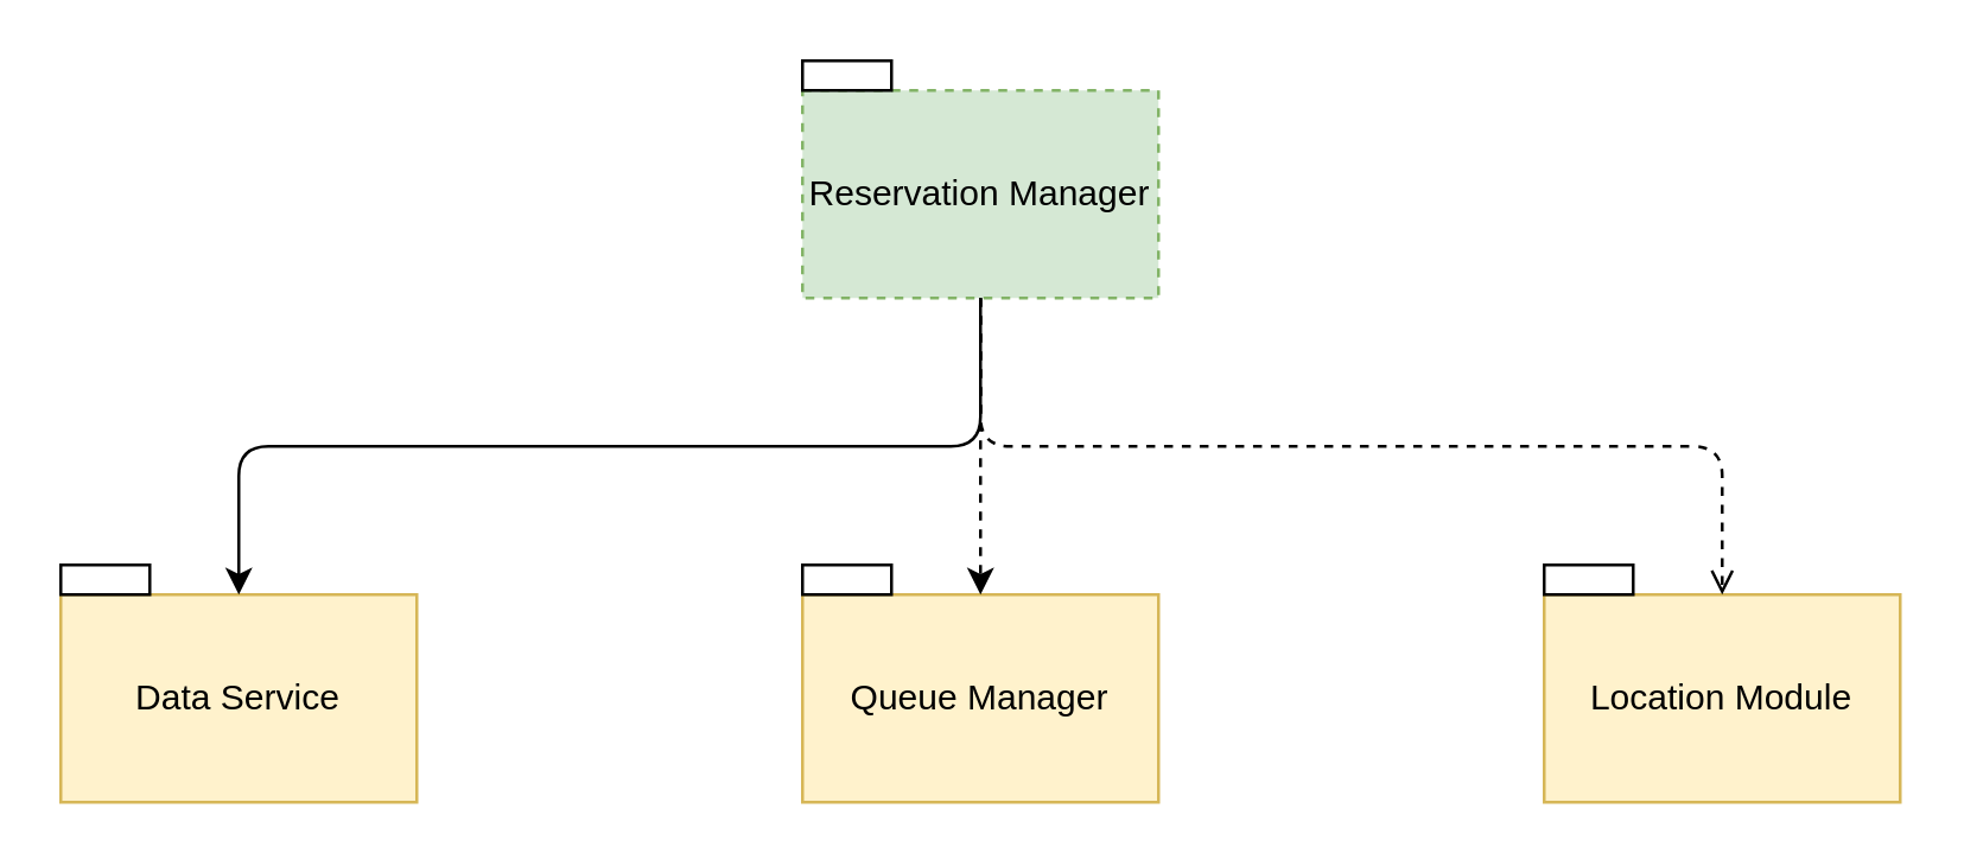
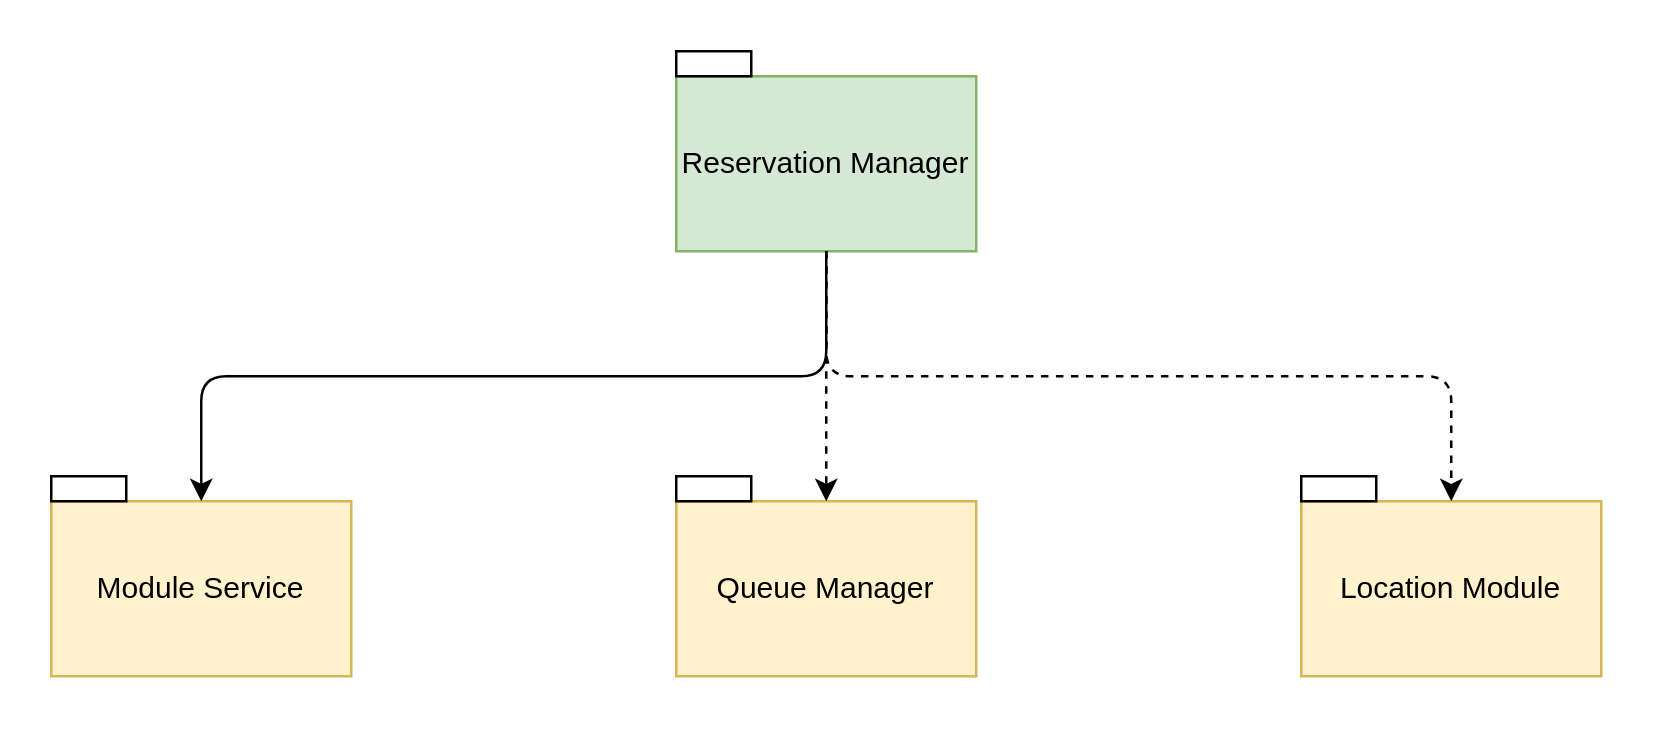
  <mxCell id="0" />
  <mxCell id="1" parent="0" />
  <mxCell id="2" value="" style="group" parent="1" vertex="1" connectable="0"><mxGeometry x="20" y="190" width="120" height="80" as="geometry" /></mxCell>
- <mxCell id="3" value="Data Service" style="rounded=0;whiteSpace=wrap;html=1;fillColor=#fff2cc;strokeColor=#d6b656;" parent="2" vertex="1"><mxGeometry y="10" width="120" height="70" as="geometry" /></mxCell>
+ <mxCell id="3" value="Module Service" style="rounded=0;whiteSpace=wrap;html=1;fillColor=#fff2cc;strokeColor=#d6b656;" parent="2" vertex="1"><mxGeometry y="10" width="120" height="70" as="geometry" /></mxCell>
  <mxCell id="4" value="" style="rounded=0;whiteSpace=wrap;html=1;" parent="2" vertex="1"><mxGeometry width="30" height="10" as="geometry" /></mxCell>
  <mxCell id="5" value="" style="group" parent="1" vertex="1" connectable="0"><mxGeometry x="270" y="20" width="120" height="80" as="geometry" /></mxCell>
- <mxCell id="6" value="Reservation Manager" style="rounded=0;whiteSpace=wrap;html=1;fillColor=#d5e8d4;strokeColor=#82b366;dashed=1;" parent="5" vertex="1"><mxGeometry y="10" width="120" height="70" as="geometry" /></mxCell>
+ <mxCell id="6" value="Reservation Manager" style="rounded=0;whiteSpace=wrap;html=1;fillColor=#d5e8d4;strokeColor=#82b366;" parent="5" vertex="1"><mxGeometry y="10" width="120" height="70" as="geometry" /></mxCell>
  <mxCell id="7" value="" style="rounded=0;whiteSpace=wrap;html=1;" parent="5" vertex="1"><mxGeometry width="30" height="10" as="geometry" /></mxCell>
  <mxCell id="8" value="" style="endArrow=classic;html=1;exitX=0.5;exitY=1;exitDx=0;exitDy=0;entryX=0.5;entryY=0;entryDx=0;entryDy=0;dashed=0;" parent="1" source="6" target="3" edge="1"><mxGeometry width="50" height="50" relative="1" as="geometry"><mxPoint x="340" y="210" as="sourcePoint" /><mxPoint x="390" y="160" as="targetPoint" /><Array as="points"><mxPoint x="330" y="150" /><mxPoint x="270" y="150" /><mxPoint x="210" y="150" /><mxPoint x="80" y="150" /></Array></mxGeometry></mxCell>
  <mxCell id="9" value="" style="group;fillColor=none;" parent="1" vertex="1" connectable="0"><mxGeometry x="520" y="190" width="120" height="80" as="geometry" /></mxCell>
  <mxCell id="10" value="Location Module" style="rounded=0;whiteSpace=wrap;html=1;fillColor=#fff2cc;strokeColor=#d6b656;" parent="9" vertex="1"><mxGeometry y="10" width="120" height="70" as="geometry" /></mxCell>
  <mxCell id="11" value="" style="rounded=0;whiteSpace=wrap;html=1;" parent="9" vertex="1"><mxGeometry width="30" height="10" as="geometry" /></mxCell>
- <mxCell id="12" value="" style="endArrow=open;html=1;dashed=1;exitX=0.5;exitY=1;exitDx=0;exitDy=0;entryX=0.5;entryY=0;entryDx=0;entryDy=0;" parent="1" source="6" target="10" edge="1"><mxGeometry width="50" height="50" relative="1" as="geometry"><mxPoint x="340" y="200" as="sourcePoint" /><mxPoint x="390" y="150" as="targetPoint" /><Array as="points"><mxPoint x="330" y="150" /><mxPoint x="450" y="150" /><mxPoint x="580" y="150" /></Array></mxGeometry></mxCell>
+ <mxCell id="12" value="" style="endArrow=classic;html=1;dashed=1;exitX=0.5;exitY=1;exitDx=0;exitDy=0;entryX=0.5;entryY=0;entryDx=0;entryDy=0;" parent="1" source="6" target="10" edge="1"><mxGeometry width="50" height="50" relative="1" as="geometry"><mxPoint x="340" y="200" as="sourcePoint" /><mxPoint x="390" y="150" as="targetPoint" /><Array as="points"><mxPoint x="330" y="150" /><mxPoint x="450" y="150" /><mxPoint x="580" y="150" /></Array></mxGeometry></mxCell>
  <mxCell id="13" value="" style="group;fillColor=none;" vertex="1" connectable="0" parent="1"><mxGeometry x="270" y="190" width="120" height="80" as="geometry" /></mxCell>
  <mxCell id="14" value="Queue Manager" style="rounded=0;whiteSpace=wrap;html=1;fillColor=#fff2cc;strokeColor=#d6b656;" vertex="1" parent="13"><mxGeometry y="10" width="120" height="70" as="geometry" /></mxCell>
  <mxCell id="15" value="" style="rounded=0;whiteSpace=wrap;html=1;" vertex="1" parent="13"><mxGeometry width="30" height="10" as="geometry" /></mxCell>
  <mxCell id="16" value="" style="endArrow=classic;html=1;dashed=1;exitX=0.5;exitY=1;exitDx=0;exitDy=0;entryX=0.5;entryY=0;entryDx=0;entryDy=0;" edge="1" parent="1" source="6" target="14"><mxGeometry width="50" height="50" relative="1" as="geometry"><mxPoint x="330" y="290" as="sourcePoint" /><mxPoint x="380" y="240" as="targetPoint" /></mxGeometry></mxCell>
